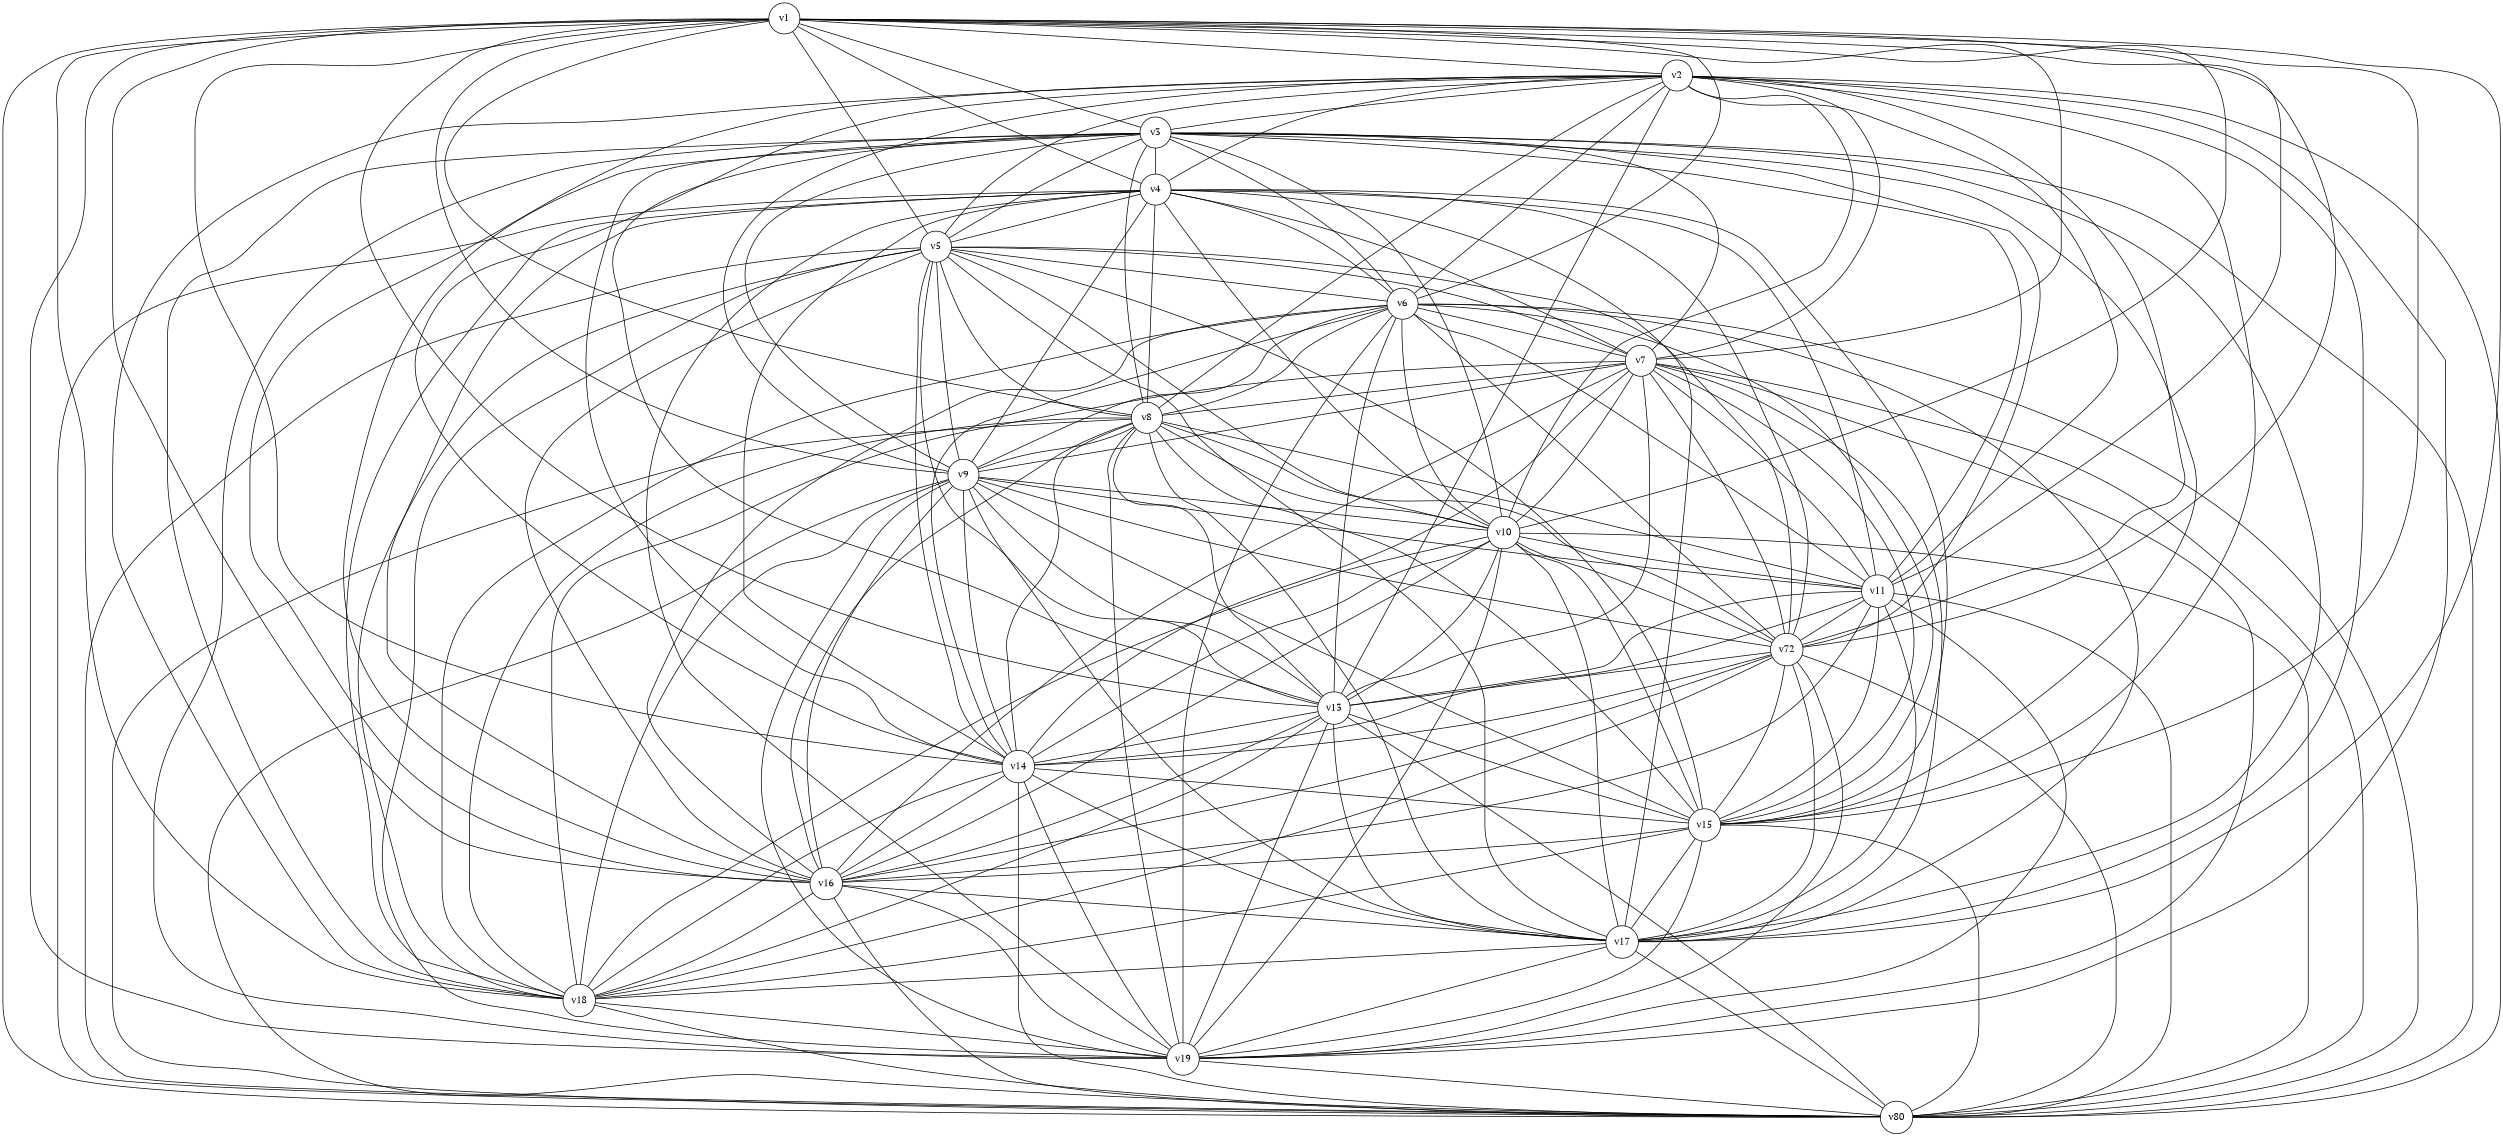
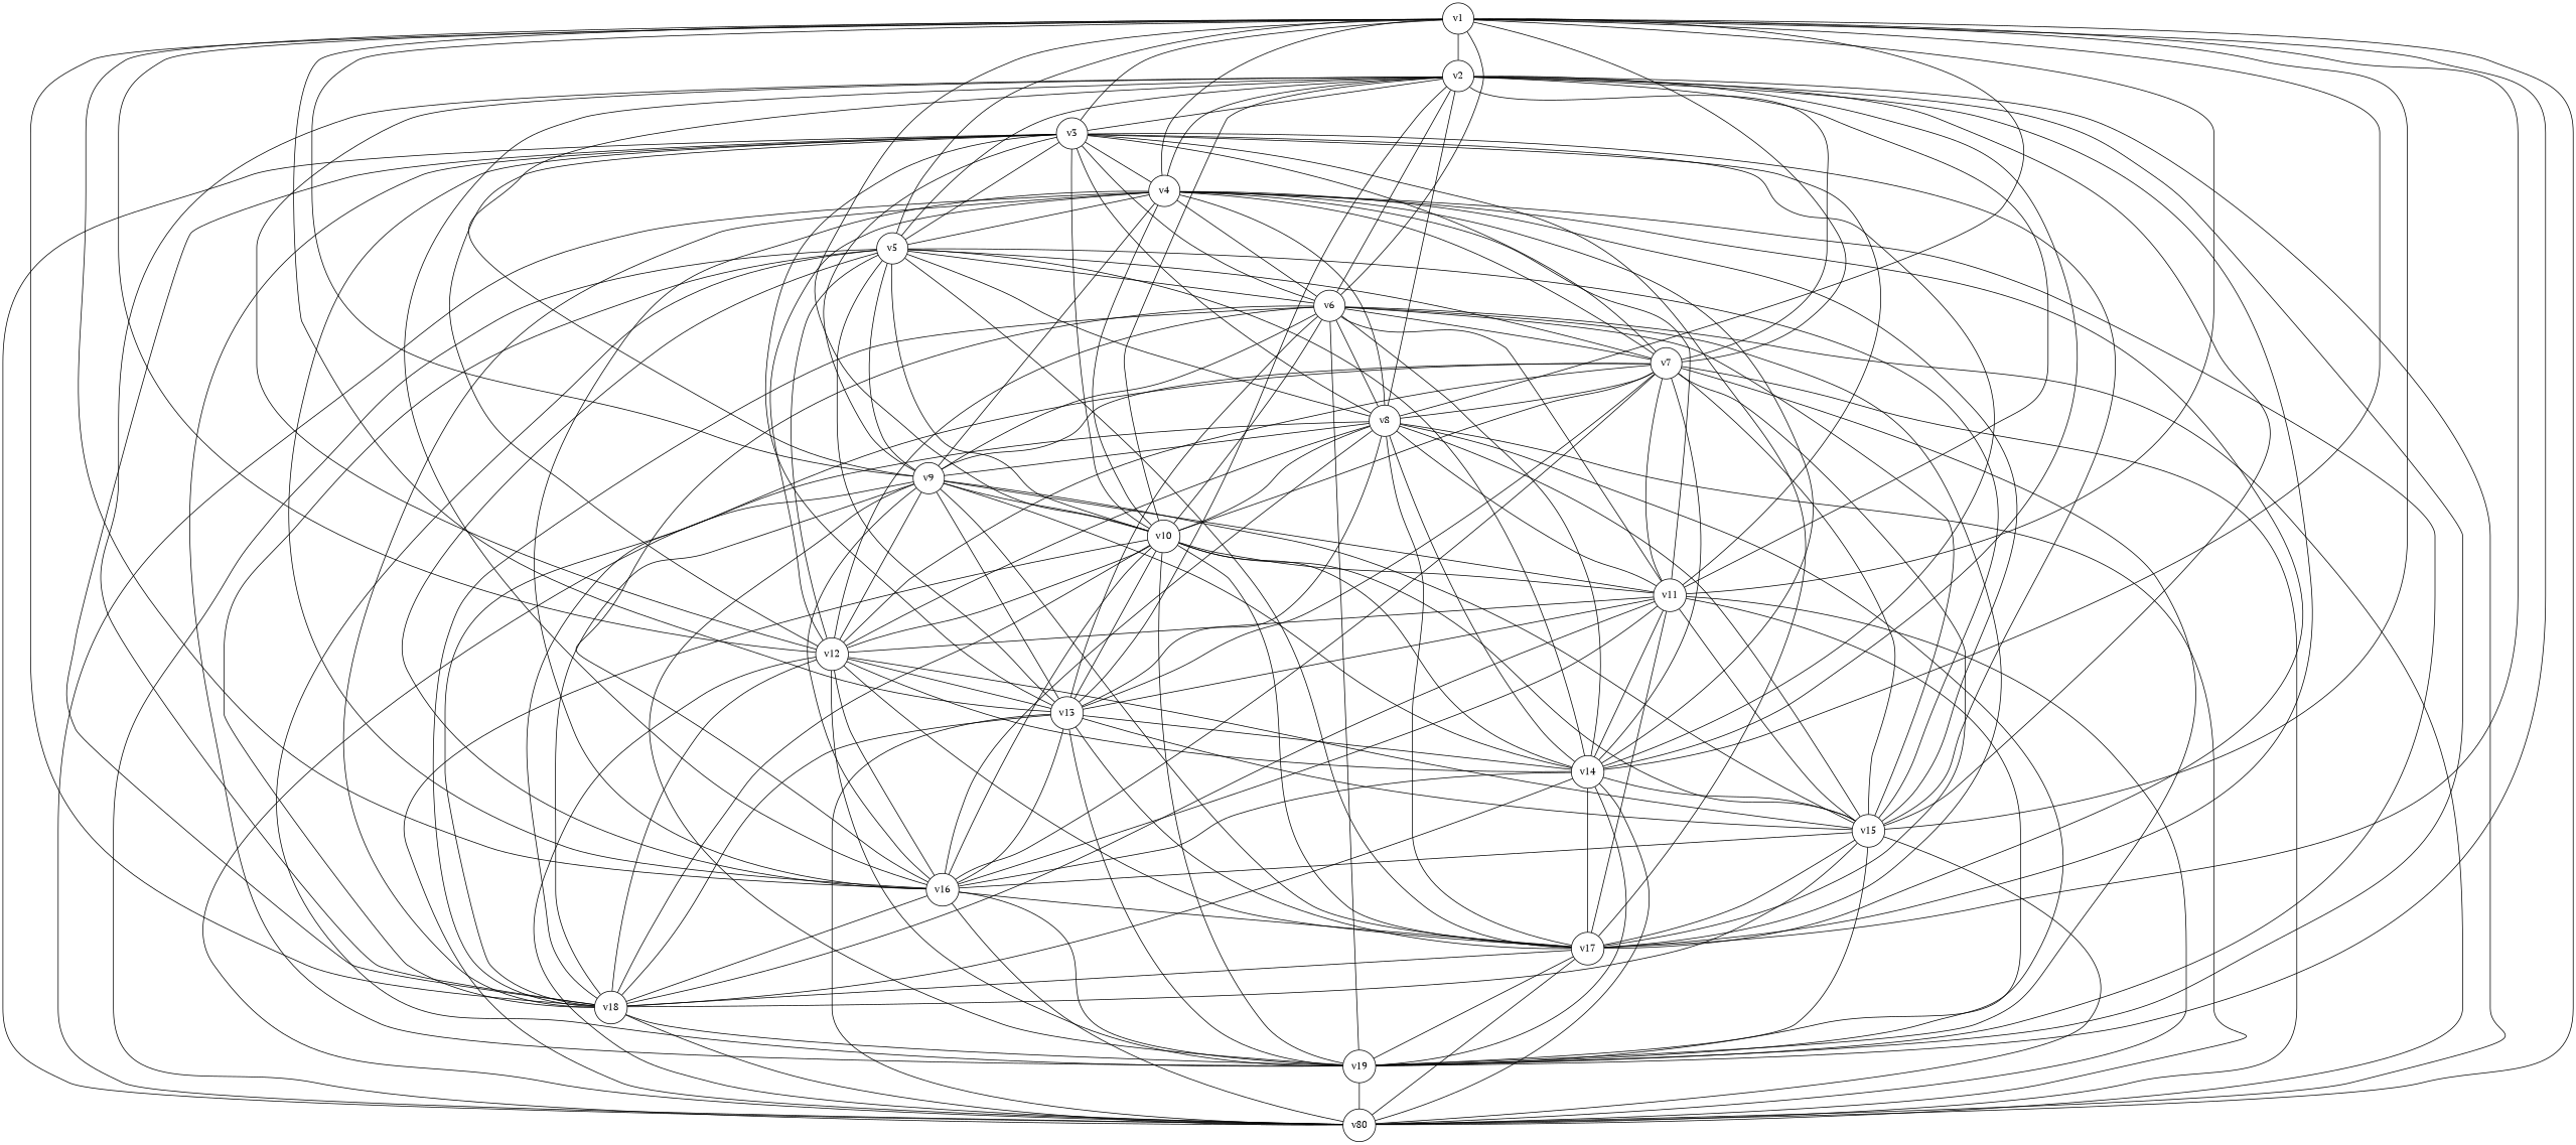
  digraph {
    fontname="PT Serif"
    node [fontname="PT Serif" shape=circle]
    edge [dir=none fontname="PT Serif"]
    v1 [width=0.6]
    v2 [width=0.6]
    v3 [width=0.6]
    v4 [width=0.6]
    v5 [width=0.6]
    v6 [width=0.6]
    v7 [width=0.6]
    v8 [width=0.6]
    v9 [width=0.6]
    v10 [width=0.6]
    v11 [width=0.6]
-   v12 [width=0.6 label=v72]
+   v12 [width=0.6]
    v13 [width=0.6]
    v14 [width=0.6]
    v15 [width=0.6]
    v16 [width=0.6]
    v17 [width=0.6]
    v18 [width=0.6]
    v19 [width=0.6]
    n20 [label=v80 width=0.6]
    v1 -> v2
    v1 -> v3
    v1 -> v4
    v1 -> v5
    v1 -> v6
    v1 -> v7
    v1 -> v8
    v1 -> v9
    v1 -> v10
    v1 -> v11
    v1 -> v12
    v1 -> v13
    v1 -> v14
    v1 -> v15
    v1 -> v16
    v1 -> v17
    v1 -> v18
    v1 -> v19
    v1 -> n20
    v2 -> v3
    v2 -> v4
    v2 -> v5
    v2 -> v6
    v2 -> v7
    v2 -> v8
    v2 -> v9
    v2 -> v10
    v2 -> v11
    v2 -> v12
    v2 -> v13
    v2 -> v14
    v2 -> v15
    v2 -> v16
    v2 -> v17
    v2 -> v18
    v2 -> v19
    v2 -> n20
    v3 -> v4
    v3 -> v5
    v3 -> v6
    v3 -> v7
    v3 -> v8
    v3 -> v9
    v3 -> v10
    v3 -> v11
    v3 -> v12
    v3 -> v13
    v3 -> v14
    v3 -> v15
    v3 -> v16
    v3 -> v17
    v3 -> v18
    v3 -> v19
    v3 -> n20
    v4 -> v5
    v4 -> v6
    v4 -> v7
    v4 -> v8
    v4 -> v9
    v4 -> v10
    v4 -> v11
    v4 -> v12
    v4 -> v14
    v4 -> v15
    v4 -> v16
    v4 -> v17
    v4 -> v18
    v4 -> v19
    v4 -> n20
    v5 -> v6
    v5 -> v7
    v5 -> v8
    v5 -> v9
    v5 -> v10
    v5 -> v12
    v5 -> v13
    v5 -> v14
    v5 -> v15
    v5 -> v16
    v5 -> v17
    v5 -> v18
    v5 -> v19
    v5 -> n20
    v6 -> v7
    v6 -> v8
    v6 -> v9
    v6 -> v10
    v6 -> v11
    v6 -> v12
    v6 -> v13
    v6 -> v14
    v6 -> v15
    v6 -> v16
    v6 -> v17
    v6 -> v18
    v6 -> v19
    v6 -> n20
    v7 -> v8
    v7 -> v9
    v7 -> v10
    v7 -> v11
    v7 -> v12
    v7 -> v13
    v7 -> v14
    v7 -> v15
    v7 -> v16
    v7 -> v17
    v7 -> v18
    v7 -> v19
    v7 -> n20
    v8 -> v9
    v8 -> v10
    v8 -> v11
    v8 -> v12
    v8 -> v13
    v8 -> v14
    v8 -> v15
    v8 -> v16
    v8 -> v17
    v8 -> v18
    v8 -> v19
    v8 -> n20
    v9 -> v10
    v9 -> v11
    v9 -> v12
    v9 -> v13
    v9 -> v14
    v9 -> v15
    v9 -> v16
    v9 -> v17
    v9 -> v18
    v9 -> v19
    v9 -> n20
    v10 -> v11
    v10 -> v12
    v10 -> v13
    v10 -> v14
    v10 -> v15
    v10 -> v16
    v10 -> v17
    v10 -> v18
    v10 -> v19
    v10 -> n20
    v11 -> v12
    v11 -> v13
    v11 -> v14
    v11 -> v15
    v11 -> v16
    v11 -> v17
+   v11 -> v18
    v11 -> v19
    v11 -> n20
    v12 -> v13
    v12 -> v14
    v12 -> v15
    v12 -> v16
    v12 -> v17
    v12 -> v18
    v12 -> v19
    v12 -> n20
    v13 -> v14
    v13 -> v15
    v13 -> v16
    v13 -> v17
    v13 -> v18
    v13 -> v19
    v13 -> n20
    v14 -> v15
    v14 -> v16
    v14 -> v17
    v14 -> v18
    v14 -> v19
    v14 -> n20
    v15 -> v16
    v15 -> v17
    v15 -> v18
    v15 -> v19
    v15 -> n20
    v16 -> v17
    v16 -> v18
    v16 -> v19
    v16 -> n20
    v17 -> v18
    v17 -> v19
    v17 -> n20
    v18 -> v19
    v18 -> n20
    v19 -> n20
  }
